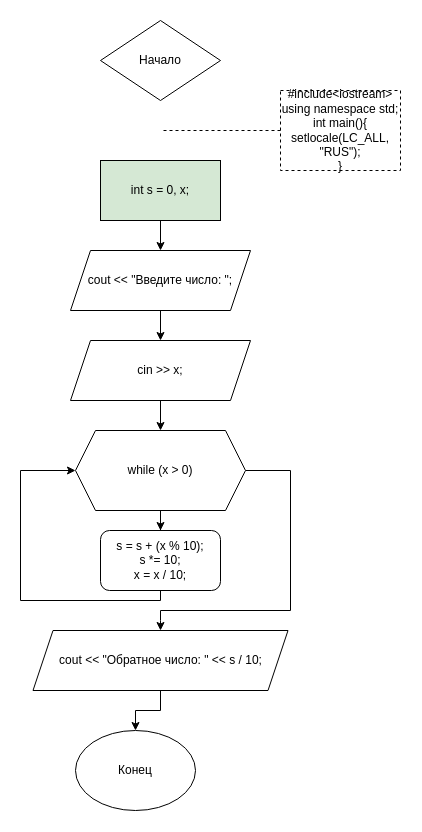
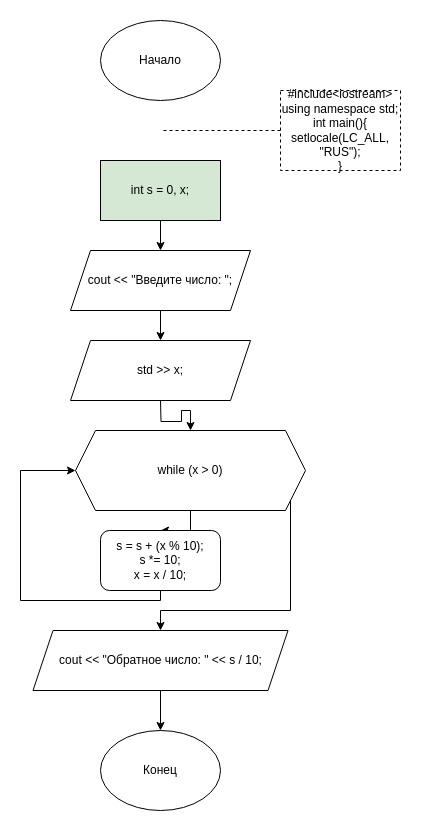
  <mxCell id="0" />
  <mxCell id="1" parent="0" />
- <mxCell id="2" value="Начало" style="rhombus;whiteSpace=wrap;html=1;" vertex="1" parent="1"><mxGeometry x="100" y="20" width="120" height="80" as="geometry" /></mxCell>
+ <mxCell id="2" value="Начало" style="ellipse;whiteSpace=wrap;html=1;" vertex="1" parent="1"><mxGeometry x="100" y="20" width="120" height="80" as="geometry" /></mxCell>
  <mxCell id="3" value="&lt;span&gt;&#09;&lt;/span&gt;int s = 0, x;" style="rounded=0;whiteSpace=wrap;html=1;fillColor=#d5e8d4;" vertex="1" parent="1"><mxGeometry x="100" y="160" width="120" height="60" as="geometry" /></mxCell>
  <mxCell id="4" value="&lt;div&gt;#include&amp;lt;iostream&amp;gt;&lt;/div&gt;&lt;div&gt;using namespace std;&lt;/div&gt;&lt;div&gt;int main(){&lt;/div&gt;&lt;span&gt;&#09;&lt;/span&gt;setlocale(LC_ALL, &quot;RUS&quot;);&lt;div&gt;}&lt;/div&gt;" style="rounded=0;whiteSpace=wrap;html=1;dashed=1;" vertex="1" parent="1"><mxGeometry x="280" y="90" width="120" height="80" as="geometry" /></mxCell>
  <mxCell id="5" value="" style="endArrow=none;dashed=1;html=1;rounded=0;exitX=0;exitY=0.5;exitDx=0;exitDy=0;" edge="1" parent="1" source="4"><mxGeometry width="50" height="50" relative="1" as="geometry"><mxPoint x="150" y="450" as="sourcePoint" /><mxPoint x="160" y="130" as="targetPoint" /></mxGeometry></mxCell>
  <mxCell id="6" value="" style="edgeStyle=orthogonalEdgeStyle;rounded=0;orthogonalLoop=1;jettySize=auto;html=1;" edge="1" parent="1" source="7" target="18"><mxGeometry relative="1" as="geometry" /></mxCell>
  <mxCell id="7" value="&lt;span&gt;&#09;&lt;/span&gt;cout &amp;lt;&amp;lt; &quot;Введите число: &quot;;" style="shape=parallelogram;perimeter=parallelogramPerimeter;whiteSpace=wrap;html=1;fixedSize=1;" vertex="1" parent="1"><mxGeometry x="70" y="250" width="180" height="60" as="geometry" /></mxCell>
  <mxCell id="8" style="edgeStyle=orthogonalEdgeStyle;rounded=0;orthogonalLoop=1;jettySize=auto;html=1;entryX=0.5;entryY=0;entryDx=0;entryDy=0;" edge="1" parent="1" source="10" target="13"><mxGeometry relative="1" as="geometry"><Array as="points"><mxPoint x="290" y="470" /><mxPoint x="290" y="610" /><mxPoint x="160" y="610" /><mxPoint x="160" y="620" /></Array></mxGeometry></mxCell>
  <mxCell id="9" value="" style="edgeStyle=orthogonalEdgeStyle;rounded=0;orthogonalLoop=1;jettySize=auto;html=1;" edge="1" parent="1" source="10" target="17"><mxGeometry relative="1" as="geometry" /></mxCell>
- <mxCell id="10" value="&lt;span&gt;&#09;&lt;/span&gt;while (x &amp;gt; 0)" style="shape=hexagon;perimeter=hexagonPerimeter2;whiteSpace=wrap;html=1;fixedSize=1;" vertex="1" parent="1"><mxGeometry x="75" y="430" width="170" height="80" as="geometry" /></mxCell>
+ <mxCell id="10" value="&lt;span&gt;&#09;&lt;/span&gt;while (x &amp;gt; 0)" style="shape=hexagon;perimeter=hexagonPerimeter2;whiteSpace=wrap;html=1;fixedSize=1;" vertex="1" parent="1"><mxGeometry x="75" y="430" width="230" height="80" as="geometry" /></mxCell>
  <mxCell id="11" value="" style="edgeStyle=orthogonalEdgeStyle;rounded=0;orthogonalLoop=1;jettySize=auto;html=1;entryX=0;entryY=0.5;entryDx=0;entryDy=0;exitX=0.5;exitY=1;exitDx=0;exitDy=0;" edge="1" parent="1" source="17" target="10"><mxGeometry relative="1" as="geometry"><mxPoint x="160" y="940" as="targetPoint" /><Array as="points"><mxPoint x="160" y="600" /><mxPoint x="20" y="600" /><mxPoint x="20" y="470" /></Array><mxPoint x="100" y="880" as="sourcePoint" /></mxGeometry></mxCell>
  <mxCell id="12" value="" style="edgeStyle=orthogonalEdgeStyle;rounded=0;orthogonalLoop=1;jettySize=auto;html=1;" edge="1" parent="1" source="13" target="14"><mxGeometry relative="1" as="geometry" /></mxCell>
  <mxCell id="13" value="&lt;span&gt;&#09;&lt;/span&gt;cout &amp;lt;&amp;lt; &quot;Обратное число: &quot; &amp;lt;&amp;lt; s / 10;" style="shape=parallelogram;perimeter=parallelogramPerimeter;whiteSpace=wrap;html=1;fixedSize=1;" vertex="1" parent="1"><mxGeometry x="32.5" y="630" width="255" height="60" as="geometry" /></mxCell>
- <mxCell id="14" value="Конец" style="ellipse;whiteSpace=wrap;html=1;" vertex="1" parent="1"><mxGeometry x="75" y="730" width="120" height="80" as="geometry" /></mxCell>
+ <mxCell id="14" value="Конец" style="ellipse;whiteSpace=wrap;html=1;" vertex="1" parent="1"><mxGeometry x="100" y="730" width="120" height="80" as="geometry" /></mxCell>
  <mxCell id="15" value="" style="edgeStyle=orthogonalEdgeStyle;rounded=0;orthogonalLoop=1;jettySize=auto;html=1;exitX=0.5;exitY=1;exitDx=0;exitDy=0;" edge="1" parent="1" source="3" target="7"><mxGeometry relative="1" as="geometry"><mxPoint x="160" y="230" as="sourcePoint" /></mxGeometry></mxCell>
  <mxCell id="16" style="edgeStyle=orthogonalEdgeStyle;rounded=0;orthogonalLoop=1;jettySize=auto;html=1;entryX=0.5;entryY=0;entryDx=0;entryDy=0;" edge="1" parent="1" target="10"><mxGeometry relative="1" as="geometry"><mxPoint x="160" y="400" as="sourcePoint" /></mxGeometry></mxCell>
  <mxCell id="17" value="&lt;div&gt;s = s + (x % 10);&lt;/div&gt;&lt;div&gt;&lt;span&gt;&#09;&#09;&lt;/span&gt;s *= 10;&lt;/div&gt;&lt;div&gt;&lt;span&gt;&#09;&#09;&lt;/span&gt;x = x / 10;&lt;/div&gt;" style="whiteSpace=wrap;html=1;rounded=1;" vertex="1" parent="1"><mxGeometry x="100" y="530" width="120" height="60" as="geometry" /></mxCell>
- <mxCell id="18" value="&lt;span&gt;&#09;&lt;/span&gt;cin &amp;gt;&amp;gt; x;" style="shape=parallelogram;perimeter=parallelogramPerimeter;whiteSpace=wrap;html=1;fixedSize=1;" vertex="1" parent="1"><mxGeometry x="70" y="340" width="180" height="60" as="geometry" /></mxCell>
+ <mxCell id="18" value="&lt;span&gt;&#09;&lt;/span&gt;std &amp;gt;&amp;gt; x;" style="shape=parallelogram;perimeter=parallelogramPerimeter;whiteSpace=wrap;html=1;fixedSize=1;" vertex="1" parent="1"><mxGeometry x="70" y="340" width="180" height="60" as="geometry" /></mxCell>
